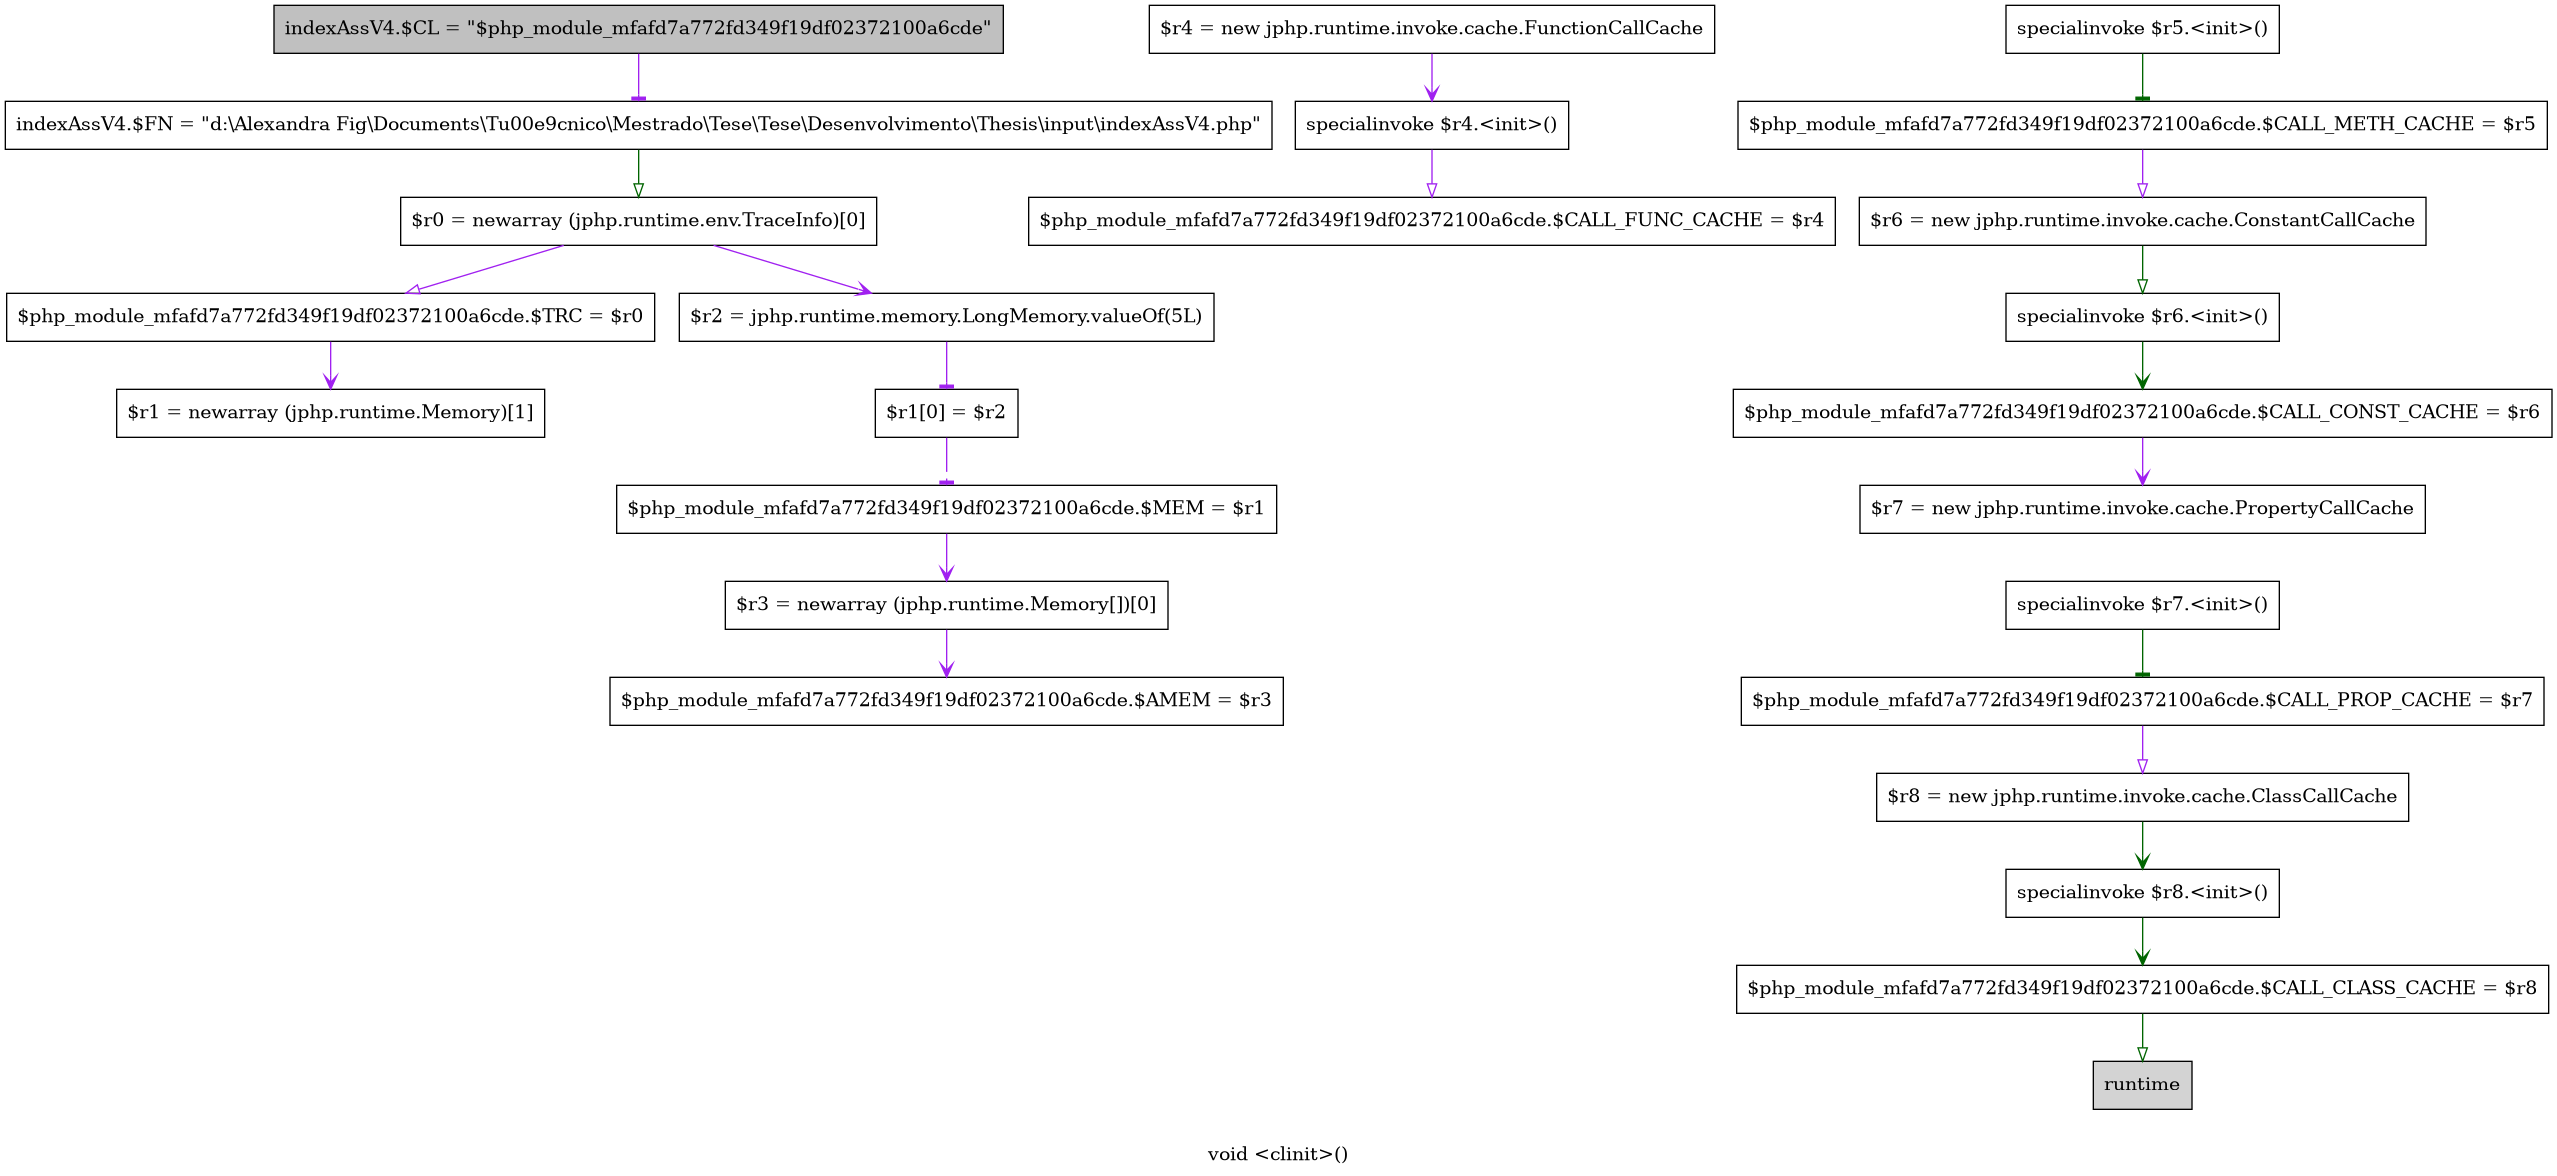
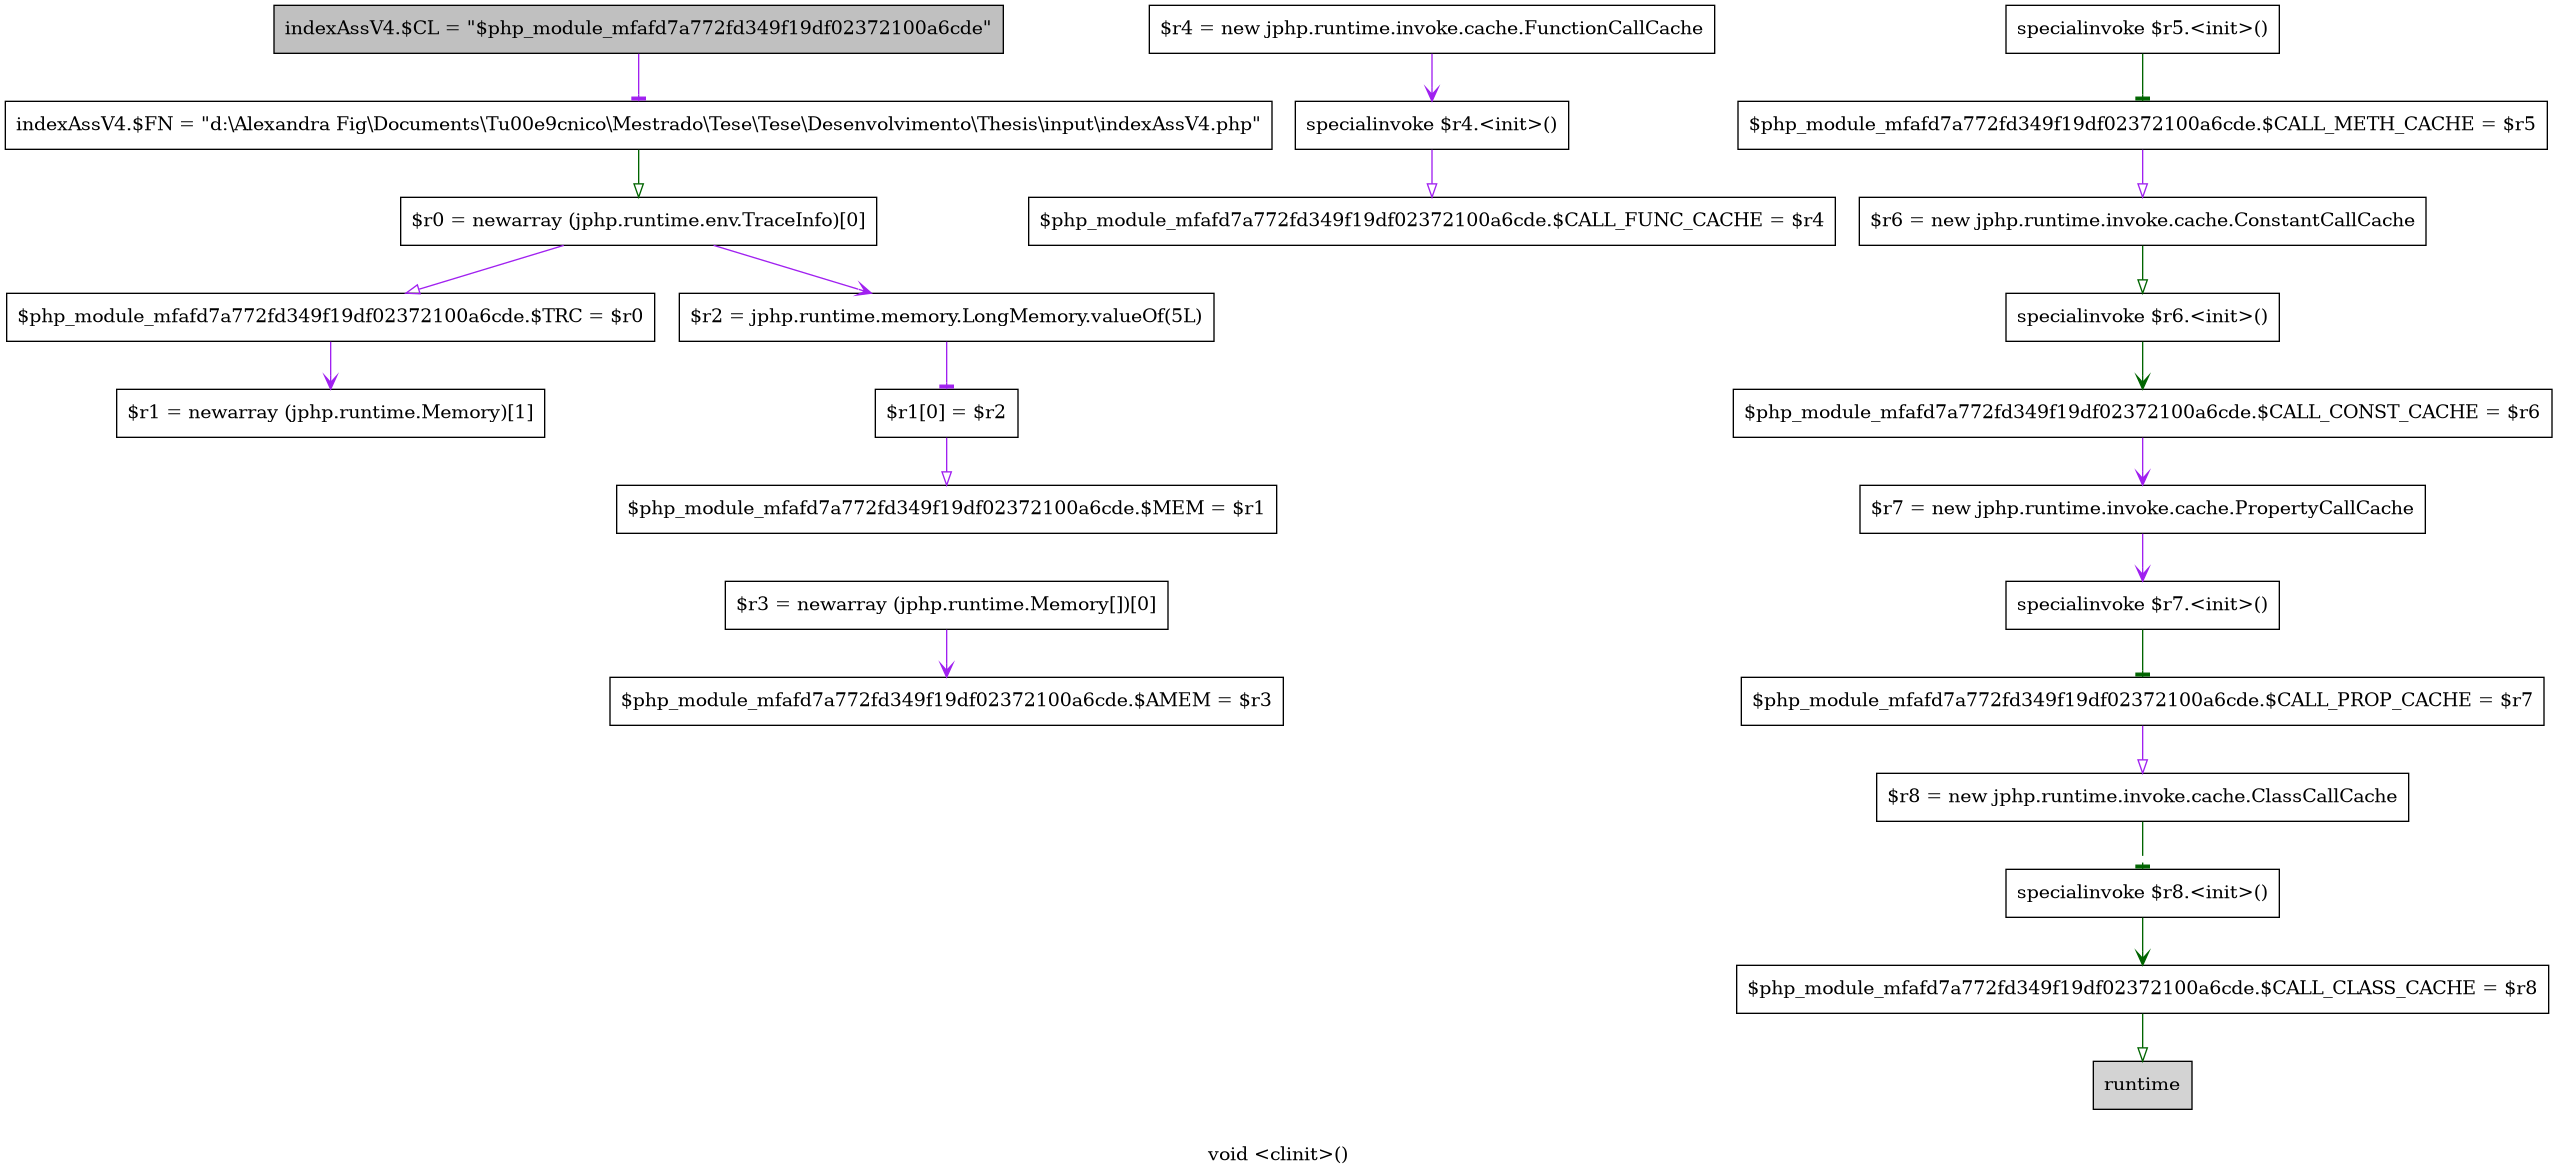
  digraph {
    label="void <clinit>()"
    node [shape=box]
    edge [arrowhead=vee color=purple]
    n1 [fillcolor=gray label="indexAssV4.$CL = \"$php_module_mfafd7a772fd349f19df02372100a6cde\"" style=filled]
    n2 [label="indexAssV4.$FN = \"d:\\Alexandra Fig\\Documents\\T\u00e9cnico\\Mestrado\\Tese\\Tese\\Desenvolvimento\\Thesis\\input\\indexAssV4.php\""]
    n3 [label="$r0 = newarray (jphp.runtime.env.TraceInfo)[0]"]
    n4 [label="$php_module_mfafd7a772fd349f19df02372100a6cde.$TRC = $r0"]
    n5 [label="$r2 = jphp.runtime.memory.LongMemory.valueOf(5L)"]
    n6 [label="$r1 = newarray (jphp.runtime.Memory)[1]"]
    n7 [label="$r1[0] = $r2"]
    n8 [label="$php_module_mfafd7a772fd349f19df02372100a6cde.$MEM = $r1"]
    n9 [label="$r3 = newarray (jphp.runtime.Memory[])[0]"]
    n10 [label="$php_module_mfafd7a772fd349f19df02372100a6cde.$AMEM = $r3"]
    n11 [label="$r4 = new jphp.runtime.invoke.cache.FunctionCallCache"]
    n12 [label="specialinvoke $r4.<init>()"]
    n13 [label="$php_module_mfafd7a772fd349f19df02372100a6cde.$CALL_FUNC_CACHE = $r4"]
    n14 [label="specialinvoke $r5.<init>()"]
    n15 [label="$php_module_mfafd7a772fd349f19df02372100a6cde.$CALL_METH_CACHE = $r5"]
    n16 [label="$r6 = new jphp.runtime.invoke.cache.ConstantCallCache"]
    n17 [label="specialinvoke $r6.<init>()"]
    n18 [label="$php_module_mfafd7a772fd349f19df02372100a6cde.$CALL_CONST_CACHE = $r6"]
    n19 [label="$r7 = new jphp.runtime.invoke.cache.PropertyCallCache"]
    n20 [label="specialinvoke $r7.<init>()"]
    n21 [label="$php_module_mfafd7a772fd349f19df02372100a6cde.$CALL_PROP_CACHE = $r7"]
    n22 [label="$r8 = new jphp.runtime.invoke.cache.ClassCallCache"]
    n23 [label="specialinvoke $r8.<init>()"]
    n24 [label="$php_module_mfafd7a772fd349f19df02372100a6cde.$CALL_CLASS_CACHE = $r8"]
    n25 [fillcolor=lightgray label=runtime style=filled]
    n1 -> n2 [arrowhead=tee]
    n2 -> n3 [arrowhead=onormal color=darkgreen]
    n3 -> n4 [arrowhead=onormal]
    n3 -> n5
    n4 -> n6
    n5 -> n7 [arrowhead=tee]
-   n7 -> n8 [arrowhead=tee]
-   n8 -> n9
+   n7 -> n8 [arrowhead=onormal]
    n9 -> n10
    n11 -> n12
    n12 -> n13 [arrowhead=onormal]
    n14 -> n15 [arrowhead=tee color=darkgreen]
    n15 -> n16 [arrowhead=onormal]
    n16 -> n17 [arrowhead=onormal color=darkgreen]
    n17 -> n18 [color=darkgreen]
    n18 -> n19
+   n19 -> n20
    n20 -> n21 [arrowhead=tee color=darkgreen]
    n21 -> n22 [arrowhead=onormal]
-   n22 -> n23 [color=darkgreen]
+   n22 -> n23 [arrowhead=tee color=darkgreen]
    n23 -> n24 [color=darkgreen]
    n24 -> n25 [arrowhead=onormal color=darkgreen]
  }
